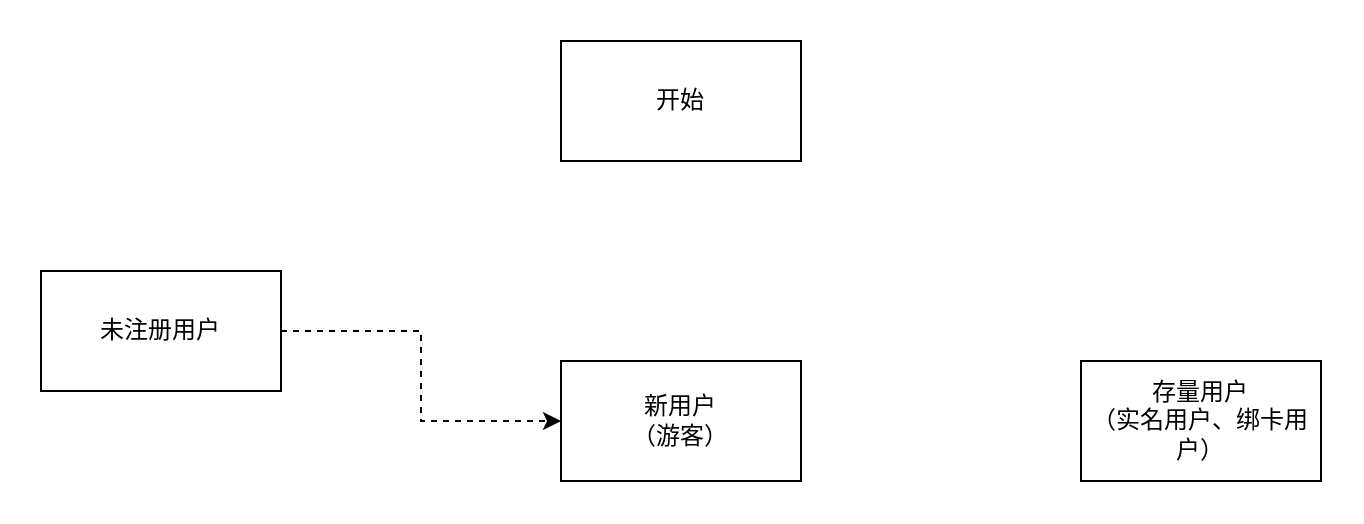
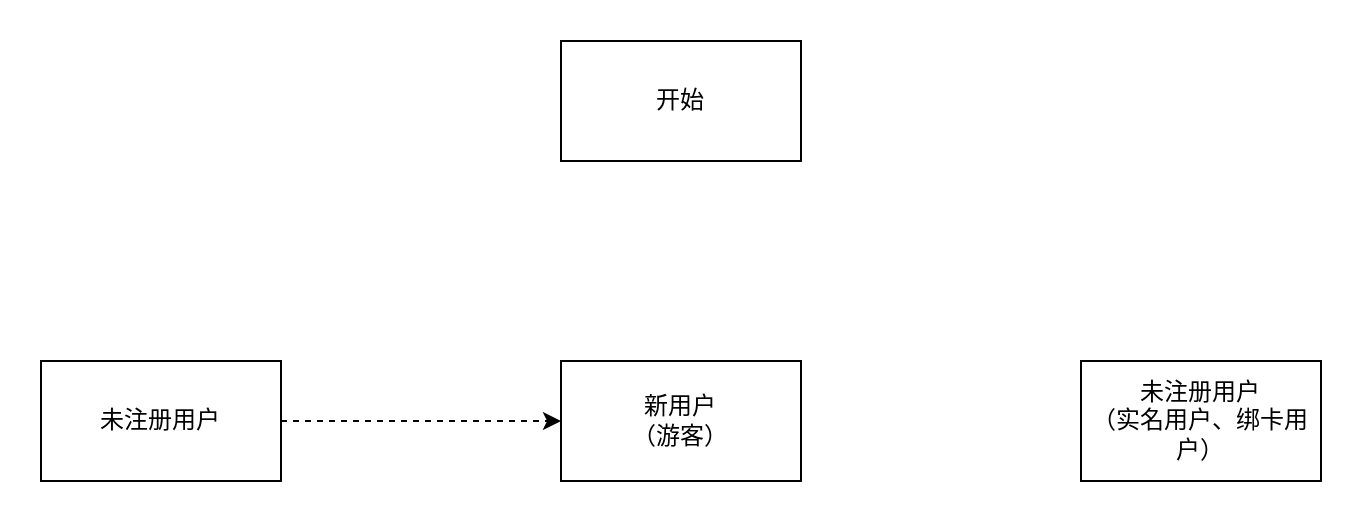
  <mxCell id="0" />
  <mxCell id="1" parent="0" />
  <mxCell id="2" value="开始" style="rounded=0;whiteSpace=wrap;html=1;" vertex="1" parent="1"><mxGeometry x="280" y="20" width="120" height="60" as="geometry" /></mxCell>
  <mxCell id="3" style="edgeStyle=orthogonalEdgeStyle;rounded=0;orthogonalLoop=1;jettySize=auto;html=1;exitX=1;exitY=0.5;exitDx=0;exitDy=0;entryX=0;entryY=0.5;entryDx=0;entryDy=0;dashed=1;" edge="1" parent="1" source="4" target="5"><mxGeometry relative="1" as="geometry" /></mxCell>
- <mxCell id="4" value="未注册用户" style="rounded=0;whiteSpace=wrap;html=1;" vertex="1" parent="1"><mxGeometry x="20" y="135" width="120" height="60" as="geometry" /></mxCell>
+ <mxCell id="4" value="未注册用户" style="rounded=0;whiteSpace=wrap;html=1;" vertex="1" parent="1"><mxGeometry x="20" y="180" width="120" height="60" as="geometry" /></mxCell>
  <mxCell id="5" value="新用户&lt;br&gt;（游客）" style="rounded=0;whiteSpace=wrap;html=1;" vertex="1" parent="1"><mxGeometry x="280" y="180" width="120" height="60" as="geometry" /></mxCell>
- <mxCell id="6" value="存量用户&lt;br&gt;（实名用户、绑卡用户）" style="rounded=0;whiteSpace=wrap;html=1;" vertex="1" parent="1"><mxGeometry x="540" y="180" width="120" height="60" as="geometry" /></mxCell>
+ <mxCell id="6" value="未注册用户&lt;br&gt;（实名用户、绑卡用户）" style="rounded=0;whiteSpace=wrap;html=1;" vertex="1" parent="1"><mxGeometry x="540" y="180" width="120" height="60" as="geometry" /></mxCell>
